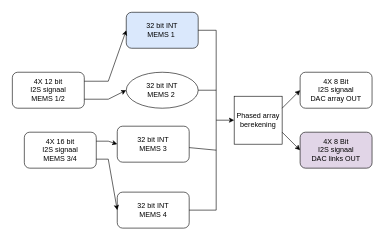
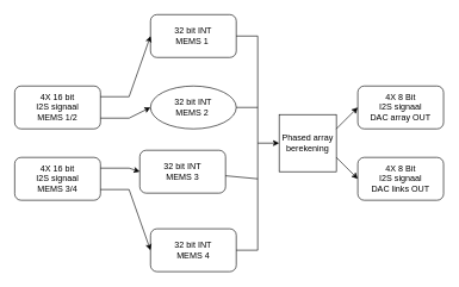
  <mxCell id="0" />
  <mxCell id="1" parent="0" />
- <mxCell id="2" value="4X 16 bit&lt;br&gt;I2S signaal&lt;br&gt;MEMS 3/4" style="rounded=1;whiteSpace=wrap;html=1;" parent="1" vertex="1"><mxGeometry x="40" y="220" width="120" height="60" as="geometry" /></mxCell>
- <mxCell id="3" value="4X 12 bit&lt;br&gt;I2S signaal&lt;br&gt;MEMS 1/2" style="rounded=1;whiteSpace=wrap;html=1;" parent="1" vertex="1"><mxGeometry x="20" y="120" width="120" height="60" as="geometry" /></mxCell>
- <mxCell id="4" value="32 bit INT&lt;br&gt;MEMS 1&amp;nbsp;" style="whiteSpace=wrap;html=1;rounded=1;fillColor=#dae8fc;" parent="1" vertex="1"><mxGeometry x="210" y="20" width="120" height="60" as="geometry" /></mxCell>
+ <mxCell id="2" value="4X 16 bit&lt;br&gt;I2S signaal&lt;br&gt;MEMS 3/4" style="rounded=1;whiteSpace=wrap;html=1;" parent="1" vertex="1"><mxGeometry x="20" y="220" width="120" height="60" as="geometry" /></mxCell>
+ <mxCell id="3" value="4X 16 bit&lt;br&gt;I2S signaal&lt;br&gt;MEMS 1/2" style="rounded=1;whiteSpace=wrap;html=1;" parent="1" vertex="1"><mxGeometry x="20" y="120" width="120" height="60" as="geometry" /></mxCell>
+ <mxCell id="4" value="32 bit INT&lt;br&gt;MEMS 1&amp;nbsp;" style="whiteSpace=wrap;html=1;rounded=1;" parent="1" vertex="1"><mxGeometry x="210" y="20" width="120" height="60" as="geometry" /></mxCell>
  <mxCell id="5" value="32 bit INT&lt;br&gt;MEMS 2&amp;nbsp;" style="ellipse;whiteSpace=wrap;html=1;" parent="1" vertex="1"><mxGeometry x="210" y="120" width="120" height="60" as="geometry" /></mxCell>
  <mxCell id="6" value="32 bit INT&lt;br&gt;MEMS 3" style="whiteSpace=wrap;html=1;rounded=1;" parent="1" vertex="1"><mxGeometry x="195" y="210" width="120" height="60" as="geometry" /></mxCell>
- <mxCell id="7" value="32 bit INT&lt;br&gt;MEMS 4" style="whiteSpace=wrap;html=1;rounded=1;" parent="1" vertex="1"><mxGeometry x="195" y="320" width="120" height="60" as="geometry" /></mxCell>
+ <mxCell id="7" value="32 bit INT&lt;br&gt;MEMS 4" style="whiteSpace=wrap;html=1;rounded=1;" parent="1" vertex="1"><mxGeometry x="210" y="320" width="120" height="60" as="geometry" /></mxCell>
  <mxCell id="8" value="" style="endArrow=classic;html=1;rounded=0;exitX=1;exitY=0.25;exitDx=0;exitDy=0;entryX=0;entryY=0.5;entryDx=0;entryDy=0;" parent="1" source="3" target="4" edge="1"><mxGeometry width="50" height="50" relative="1" as="geometry"><mxPoint x="290" y="220" as="sourcePoint" /><mxPoint x="340" y="170" as="targetPoint" /><Array as="points"><mxPoint x="180" y="135" /></Array></mxGeometry></mxCell>
  <mxCell id="9" value="" style="endArrow=classic;html=1;rounded=0;exitX=1;exitY=0.75;exitDx=0;exitDy=0;entryX=0;entryY=0.5;entryDx=0;entryDy=0;" parent="1" source="3" target="5" edge="1"><mxGeometry width="50" height="50" relative="1" as="geometry"><mxPoint x="290" y="220" as="sourcePoint" /><mxPoint x="340" y="170" as="targetPoint" /><Array as="points"><mxPoint x="180" y="165" /></Array></mxGeometry></mxCell>
  <mxCell id="10" value="" style="endArrow=classic;html=1;rounded=0;exitX=1;exitY=0.25;exitDx=0;exitDy=0;entryX=0;entryY=0.5;entryDx=0;entryDy=0;" parent="1" source="2" target="6" edge="1"><mxGeometry width="50" height="50" relative="1" as="geometry"><mxPoint x="290" y="220" as="sourcePoint" /><mxPoint x="340" y="170" as="targetPoint" /><Array as="points"><mxPoint x="180" y="235" /></Array></mxGeometry></mxCell>
  <mxCell id="11" value="" style="endArrow=classic;html=1;rounded=0;exitX=1;exitY=0.75;exitDx=0;exitDy=0;entryX=0;entryY=0.5;entryDx=0;entryDy=0;" parent="1" source="2" target="7" edge="1"><mxGeometry width="50" height="50" relative="1" as="geometry"><mxPoint x="290" y="220" as="sourcePoint" /><mxPoint x="340" y="170" as="targetPoint" /><Array as="points"><mxPoint x="180" y="265" /></Array></mxGeometry></mxCell>
  <mxCell id="12" value="Phased array&lt;br&gt;berekening" style="whiteSpace=wrap;html=1;aspect=fixed;" parent="1" vertex="1"><mxGeometry x="390" y="160" width="80" height="80" as="geometry" /></mxCell>
  <mxCell id="13" value="" style="endArrow=classic;html=1;rounded=0;exitX=1;exitY=0.5;exitDx=0;exitDy=0;entryX=0;entryY=0.5;entryDx=0;entryDy=0;" parent="1" source="4" target="12" edge="1"><mxGeometry width="50" height="50" relative="1" as="geometry"><mxPoint x="350" y="300" as="sourcePoint" /><mxPoint x="400" y="250" as="targetPoint" /><Array as="points"><mxPoint x="360" y="50" /><mxPoint x="360" y="200" /></Array></mxGeometry></mxCell>
  <mxCell id="14" value="" style="endArrow=none;html=1;rounded=0;exitX=1;exitY=0.5;exitDx=0;exitDy=0;" parent="1" source="7" edge="1"><mxGeometry width="50" height="50" relative="1" as="geometry"><mxPoint x="350" y="300" as="sourcePoint" /><mxPoint x="360" y="200" as="targetPoint" /><Array as="points"><mxPoint x="360" y="350" /></Array></mxGeometry></mxCell>
  <mxCell id="15" value="" style="endArrow=none;html=1;rounded=0;" parent="1" source="6" edge="1"><mxGeometry width="50" height="50" relative="1" as="geometry"><mxPoint x="350" y="300" as="sourcePoint" /><mxPoint x="360" y="250" as="targetPoint" /></mxGeometry></mxCell>
  <mxCell id="16" value="" style="endArrow=none;html=1;rounded=0;exitX=1;exitY=0.5;exitDx=0;exitDy=0;" parent="1" source="5" edge="1"><mxGeometry width="50" height="50" relative="1" as="geometry"><mxPoint x="350" y="300" as="sourcePoint" /><mxPoint x="360" y="150" as="targetPoint" /></mxGeometry></mxCell>
  <mxCell id="17" value="4X 8 Bit&lt;br&gt;I2S signaal&lt;br&gt;DAC array OUT" style="rounded=1;whiteSpace=wrap;html=1;" vertex="1" parent="1"><mxGeometry x="500" y="120" width="120" height="60" as="geometry" /></mxCell>
- <mxCell id="18" value="4X 8 Bit&lt;br&gt;I2S signaal&lt;br&gt;DAC links OUT" style="rounded=1;whiteSpace=wrap;html=1;fillColor=#e1d5e7;" vertex="1" parent="1"><mxGeometry x="500" y="220" width="120" height="60" as="geometry" /></mxCell>
+ <mxCell id="18" value="4X 8 Bit&lt;br&gt;I2S signaal&lt;br&gt;DAC links OUT" style="rounded=1;whiteSpace=wrap;html=1;" vertex="1" parent="1"><mxGeometry x="500" y="220" width="120" height="60" as="geometry" /></mxCell>
  <mxCell id="19" value="" style="endArrow=classic;html=1;rounded=0;exitX=1;exitY=0.25;exitDx=0;exitDy=0;entryX=0;entryY=0.5;entryDx=0;entryDy=0;" edge="1" parent="1" target="17"><mxGeometry width="50" height="50" relative="1" as="geometry"><mxPoint x="470" y="180" as="sourcePoint" /><mxPoint x="520" y="230" as="targetPoint" /></mxGeometry></mxCell>
  <mxCell id="20" value="" style="endArrow=classic;html=1;rounded=0;exitX=1;exitY=0.75;exitDx=0;exitDy=0;entryX=0;entryY=0.5;entryDx=0;entryDy=0;" edge="1" parent="1" target="18"><mxGeometry width="50" height="50" relative="1" as="geometry"><mxPoint x="470" y="220" as="sourcePoint" /><mxPoint x="520" y="230" as="targetPoint" /></mxGeometry></mxCell>
